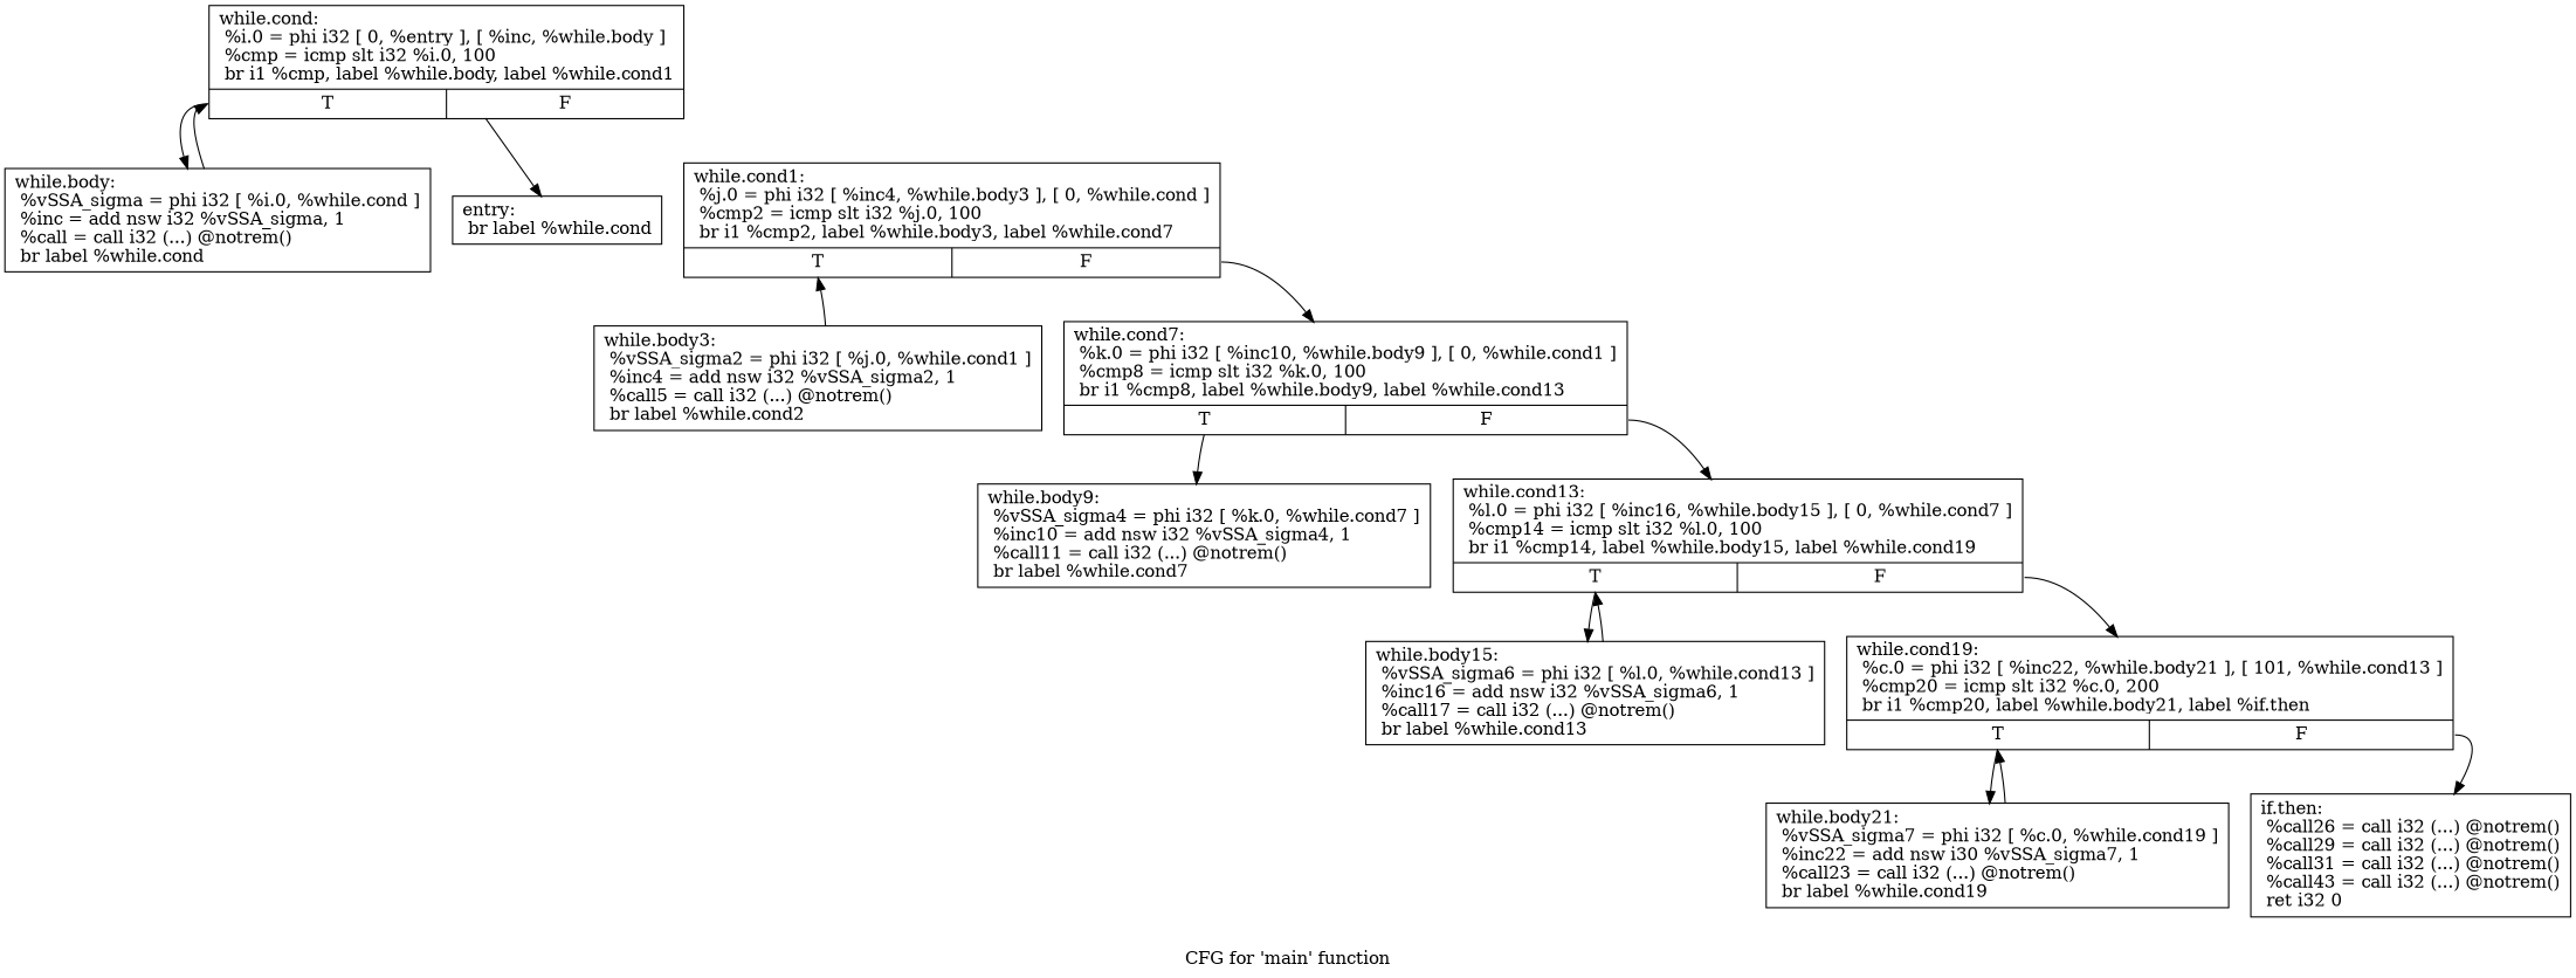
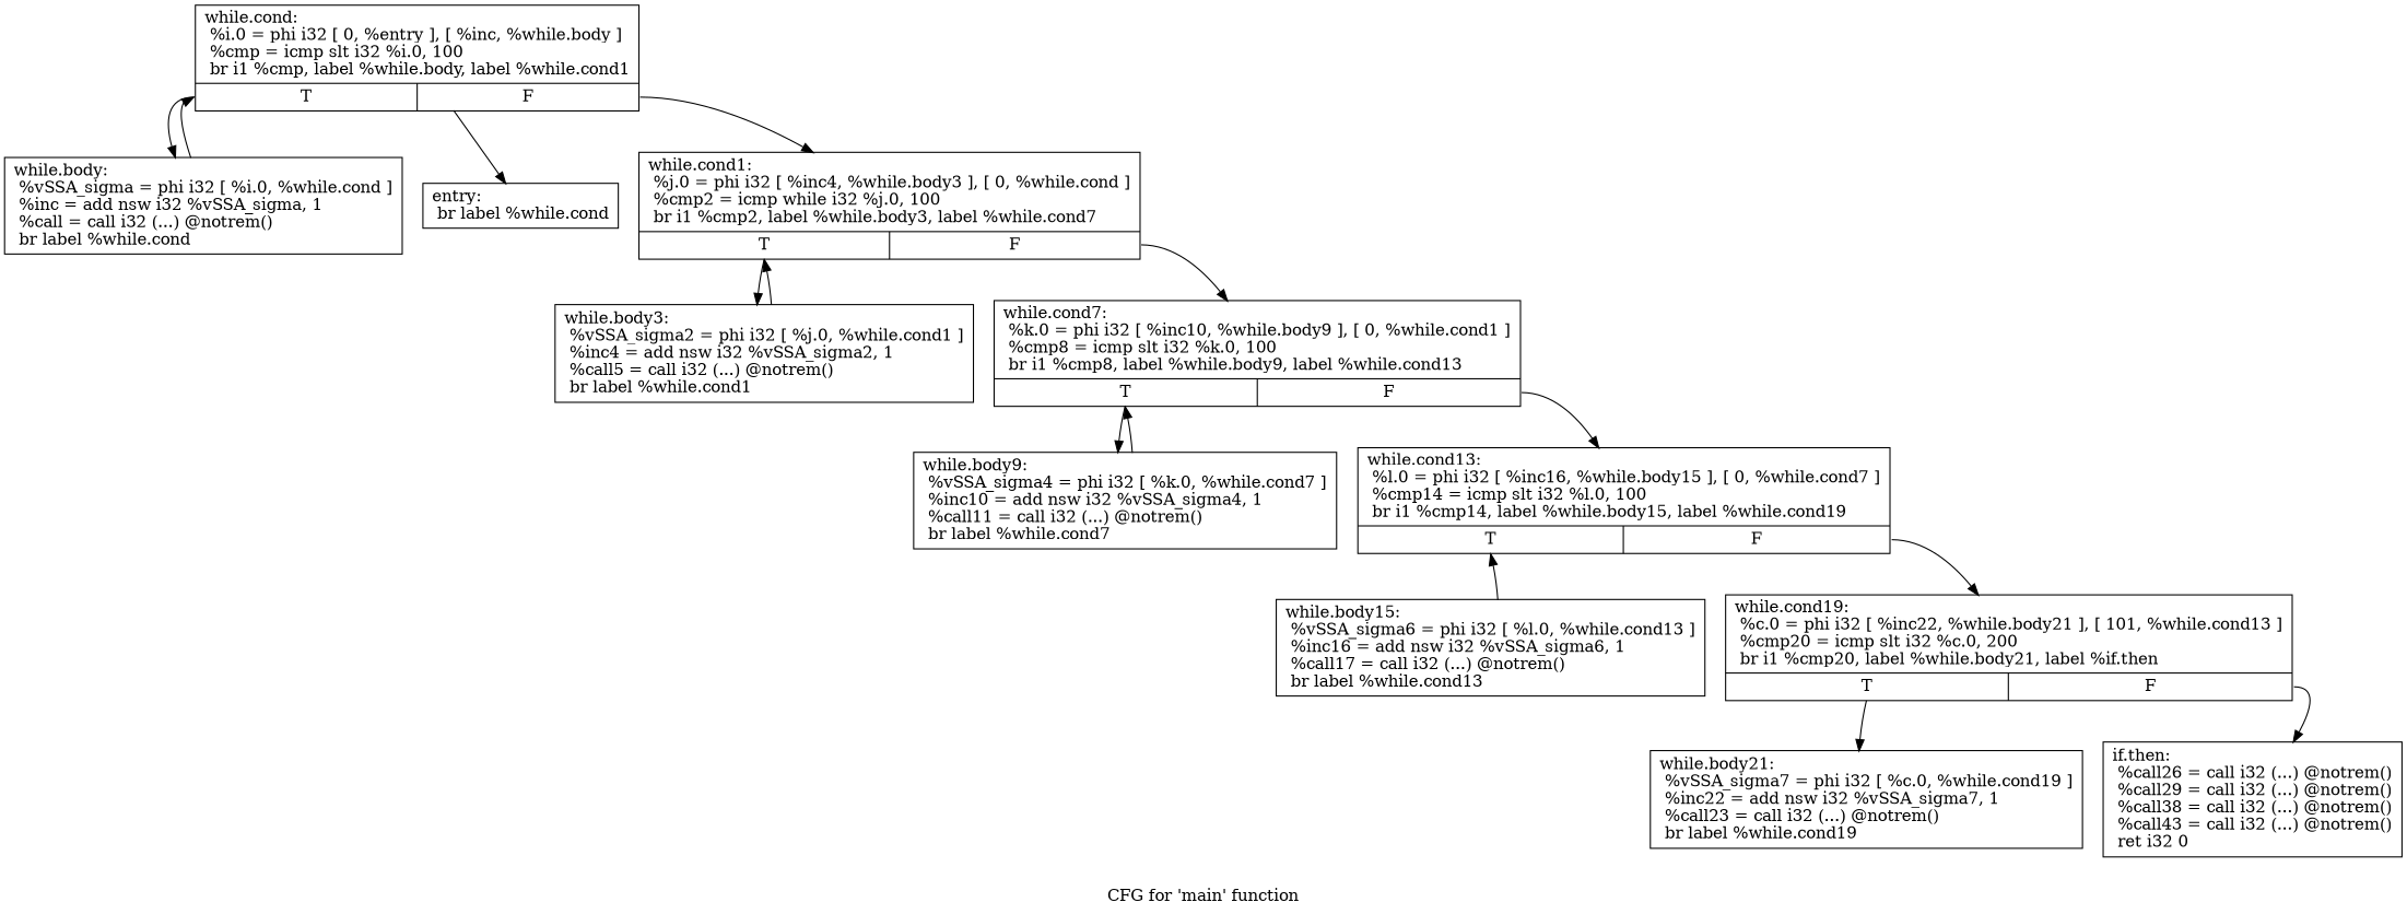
  digraph {
    label="CFG for 'main' function"
    node [shape=record]
    n1 [label="{entry:\l  br label %while.cond\l}"]
    n2 [label="{while.cond:                                       \l  %i.0 = phi i32 [ 0, %entry ], [ %inc, %while.body ]\l  %cmp = icmp slt i32 %i.0, 100\l  br i1 %cmp, label %while.body, label %while.cond1\l|{<s0>T|<s1>F}}"]
    n3 [label="{while.body:                                       \l  %vSSA_sigma = phi i32 [ %i.0, %while.cond ]\l  %inc = add nsw i32 %vSSA_sigma, 1\l  %call = call i32 (...) @notrem()\l  br label %while.cond\l}"]
-   n4 [label="{while.cond1:                                      \l  %j.0 = phi i32 [ %inc4, %while.body3 ], [ 0, %while.cond ]\l  %cmp2 = icmp slt i32 %j.0, 100\l  br i1 %cmp2, label %while.body3, label %while.cond7\l|{<s0>T|<s1>F}}"]
-   n5 [label="{while.body3:                                      \l  %vSSA_sigma2 = phi i32 [ %j.0, %while.cond1 ]\l  %inc4 = add nsw i32 %vSSA_sigma2, 1\l  %call5 = call i32 (...) @notrem()\l  br label %while.cond2\l}"]
+   n4 [label="{while.cond1:                                      \l  %j.0 = phi i32 [ %inc4, %while.body3 ], [ 0, %while.cond ]\l  %cmp2 = icmp while i32 %j.0, 100\l  br i1 %cmp2, label %while.body3, label %while.cond7\l|{<s0>T|<s1>F}}"]
+   n5 [label="{while.body3:                                      \l  %vSSA_sigma2 = phi i32 [ %j.0, %while.cond1 ]\l  %inc4 = add nsw i32 %vSSA_sigma2, 1\l  %call5 = call i32 (...) @notrem()\l  br label %while.cond1\l}"]
    n6 [label="{while.cond7:                                      \l  %k.0 = phi i32 [ %inc10, %while.body9 ], [ 0, %while.cond1 ]\l  %cmp8 = icmp slt i32 %k.0, 100\l  br i1 %cmp8, label %while.body9, label %while.cond13\l|{<s0>T|<s1>F}}"]
    n7 [label="{while.body9:                                      \l  %vSSA_sigma4 = phi i32 [ %k.0, %while.cond7 ]\l  %inc10 = add nsw i32 %vSSA_sigma4, 1\l  %call11 = call i32 (...) @notrem()\l  br label %while.cond7\l}"]
    n8 [label="{while.cond13:                                     \l  %l.0 = phi i32 [ %inc16, %while.body15 ], [ 0, %while.cond7 ]\l  %cmp14 = icmp slt i32 %l.0, 100\l  br i1 %cmp14, label %while.body15, label %while.cond19\l|{<s0>T|<s1>F}}"]
    n9 [label="{while.body15:                                     \l  %vSSA_sigma6 = phi i32 [ %l.0, %while.cond13 ]\l  %inc16 = add nsw i32 %vSSA_sigma6, 1\l  %call17 = call i32 (...) @notrem()\l  br label %while.cond13\l}"]
    n10 [label="{while.cond19:                                     \l  %c.0 = phi i32 [ %inc22, %while.body21 ], [ 101, %while.cond13 ]\l  %cmp20 = icmp slt i32 %c.0, 200\l  br i1 %cmp20, label %while.body21, label %if.then\l|{<s0>T|<s1>F}}"]
-   n11 [label="{while.body21:                                     \l  %vSSA_sigma7 = phi i32 [ %c.0, %while.cond19 ]\l  %inc22 = add nsw i30 %vSSA_sigma7, 1\l  %call23 = call i32 (...) @notrem()\l  br label %while.cond19\l}"]
-   n12 [label="{if.then:                                          \l  %call26 = call i32 (...) @notrem()\l  %call29 = call i32 (...) @notrem()\l  %call31 = call i32 (...) @notrem()\l  %call43 = call i32 (...) @notrem()\l  ret i32 0\l}"]
+   n11 [label="{while.body21:                                     \l  %vSSA_sigma7 = phi i32 [ %c.0, %while.cond19 ]\l  %inc22 = add nsw i32 %vSSA_sigma7, 1\l  %call23 = call i32 (...) @notrem()\l  br label %while.cond19\l}"]
+   n12 [label="{if.then:                                          \l  %call26 = call i32 (...) @notrem()\l  %call29 = call i32 (...) @notrem()\l  %call38 = call i32 (...) @notrem()\l  %call43 = call i32 (...) @notrem()\l  ret i32 0\l}"]
    n2 -> n1
    n2 -> n3 [tailport=s0]
+   n2 -> n4 [tailport=s1]
    n3 -> n2
+   n4 -> n5 [tailport=s0]
    n4 -> n6 [tailport=s1]
    n5 -> n4
    n6 -> n7 [tailport=s0]
    n6 -> n8 [tailport=s1]
-   n8 -> n9 [tailport=s0]
+   n7 -> n6
    n8 -> n10 [tailport=s1]
    n9 -> n8
    n10 -> n11 [tailport=s0]
    n10 -> n12 [tailport=s1]
-   n11 -> n10
  }
